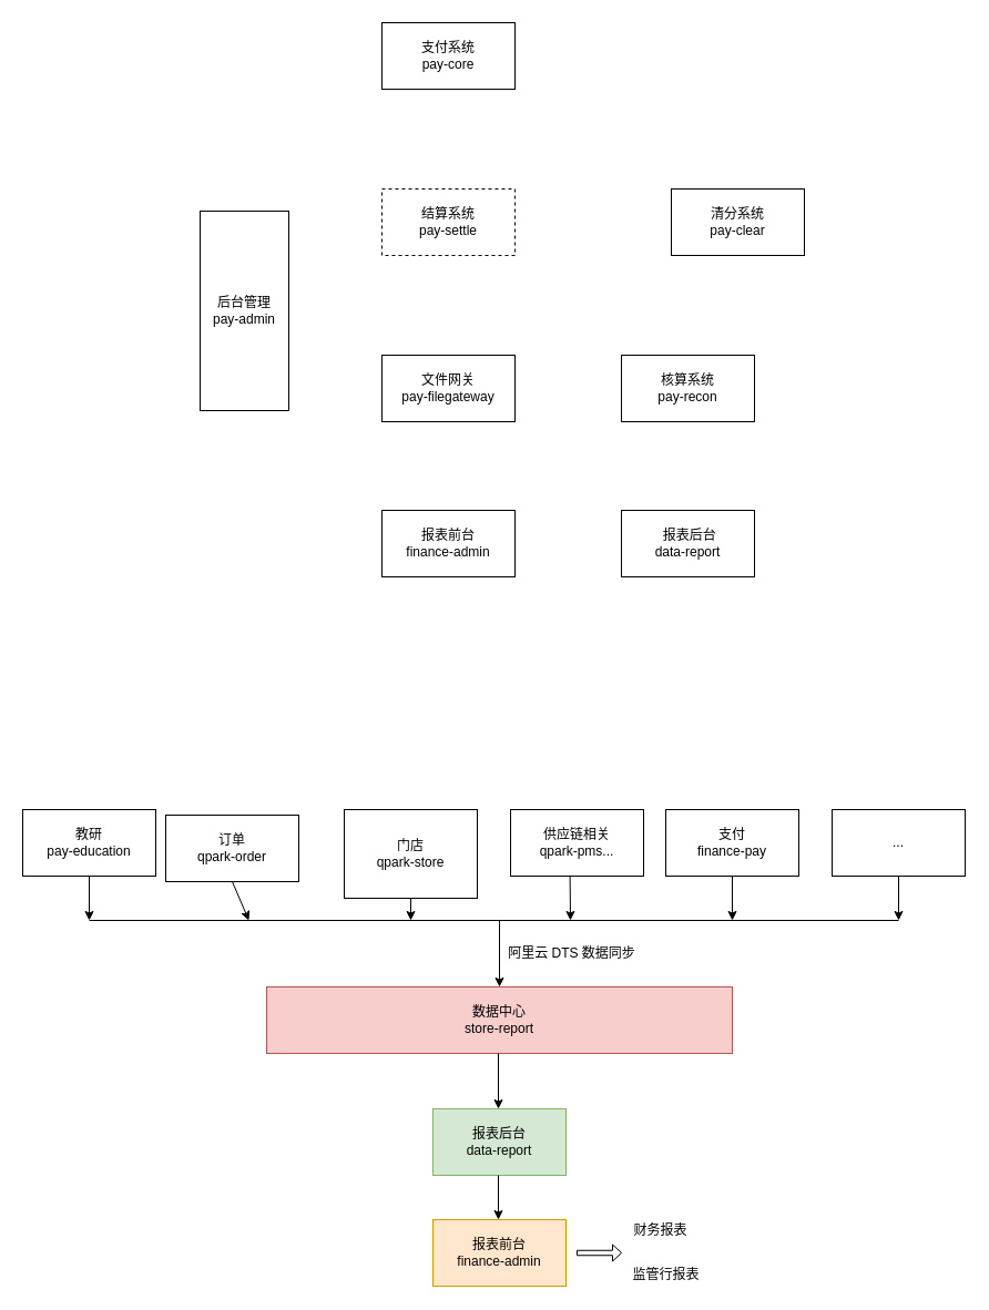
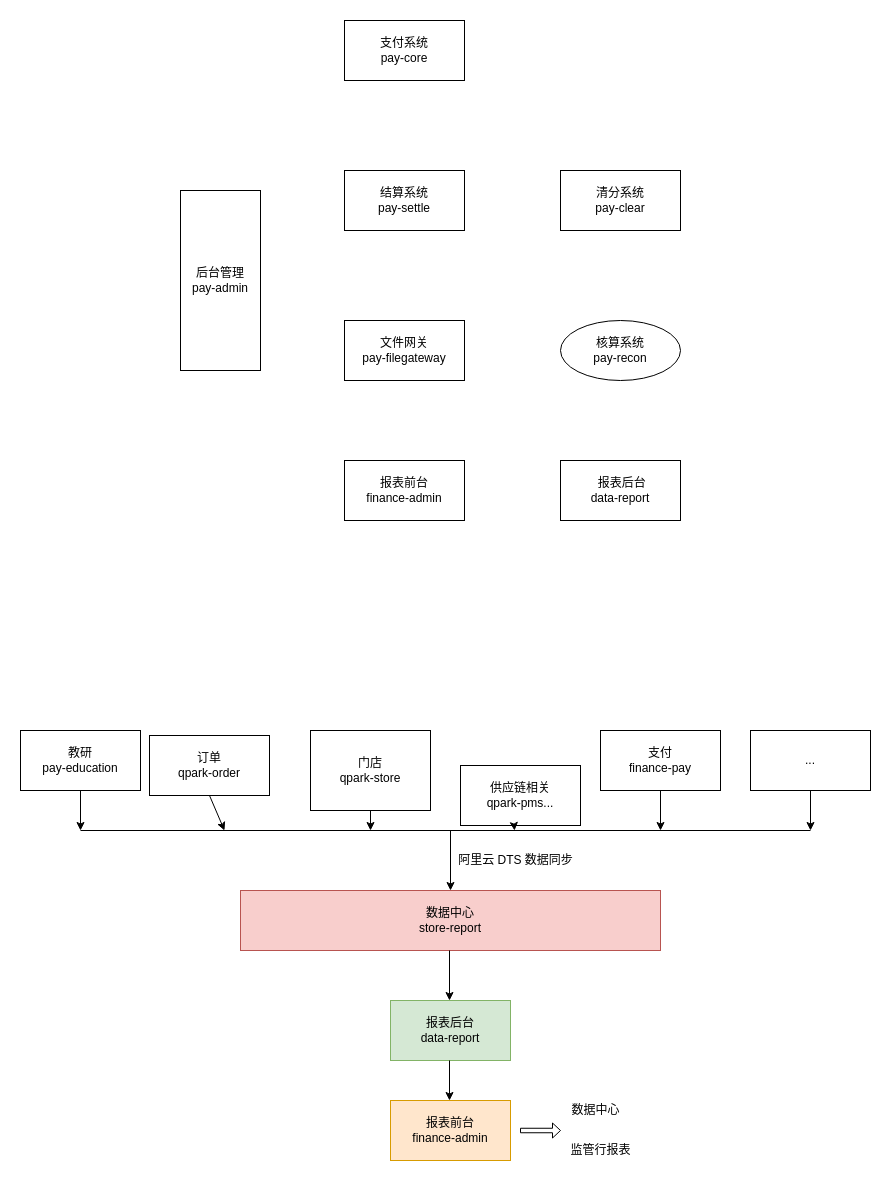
  <mxCell id="0" />
  <mxCell id="1" parent="0" />
  <mxCell id="2" value="支付系统&lt;br&gt;pay-core" style="rounded=0;whiteSpace=wrap;html=1;" vertex="1" parent="1"><mxGeometry x="344" y="20" width="120" height="60" as="geometry" /></mxCell>
- <mxCell id="3" value="清分系统&lt;br&gt;pay-clear" style="rounded=0;whiteSpace=wrap;html=1;" vertex="1" parent="1"><mxGeometry x="605" y="170" width="120" height="60" as="geometry" /></mxCell>
- <mxCell id="4" value="结算系统&lt;br&gt;pay-settle" style="rounded=0;whiteSpace=wrap;html=1;dashed=1;" vertex="1" parent="1"><mxGeometry x="344" y="170" width="120" height="60" as="geometry" /></mxCell>
+ <mxCell id="3" value="清分系统&lt;br&gt;pay-clear" style="rounded=0;whiteSpace=wrap;html=1;" vertex="1" parent="1"><mxGeometry x="560" y="170" width="120" height="60" as="geometry" /></mxCell>
+ <mxCell id="4" value="结算系统&lt;br&gt;pay-settle" style="rounded=0;whiteSpace=wrap;html=1;" vertex="1" parent="1"><mxGeometry x="344" y="170" width="120" height="60" as="geometry" /></mxCell>
  <mxCell id="5" value="文件网关&lt;br&gt;pay-filegateway" style="rounded=0;whiteSpace=wrap;html=1;" vertex="1" parent="1"><mxGeometry x="344" y="320" width="120" height="60" as="geometry" /></mxCell>
- <mxCell id="6" value="核算系统&lt;br&gt;pay-recon" style="rounded=0;whiteSpace=wrap;html=1;" vertex="1" parent="1"><mxGeometry x="560" y="320" width="120" height="60" as="geometry" /></mxCell>
+ <mxCell id="6" value="核算系统&lt;br&gt;pay-recon" style="ellipse;whiteSpace=wrap;html=1;" vertex="1" parent="1"><mxGeometry x="560" y="320" width="120" height="60" as="geometry" /></mxCell>
  <mxCell id="7" value="报表前台&lt;br&gt;finance-admin" style="rounded=0;whiteSpace=wrap;html=1;" vertex="1" parent="1"><mxGeometry x="344" y="460" width="120" height="60" as="geometry" /></mxCell>
  <mxCell id="8" value="&amp;nbsp;报表后台&lt;br&gt;data-report" style="rounded=0;whiteSpace=wrap;html=1;" vertex="1" parent="1"><mxGeometry x="560" y="460" width="120" height="60" as="geometry" /></mxCell>
  <mxCell id="9" value="后台管理 &lt;br&gt;pay-admin" style="rounded=0;whiteSpace=wrap;html=1;" vertex="1" parent="1"><mxGeometry x="180" y="190" width="80" height="180" as="geometry" /></mxCell>
  <mxCell id="10" value="教研&lt;br&gt;pay-education" style="rounded=0;whiteSpace=wrap;html=1;" vertex="1" parent="1"><mxGeometry x="20" y="730" width="120" height="60" as="geometry" /></mxCell>
  <mxCell id="11" value="订单&lt;br&gt;qpark-order" style="rounded=0;whiteSpace=wrap;html=1;" vertex="1" parent="1"><mxGeometry x="149" y="735" width="120" height="60" as="geometry" /></mxCell>
  <mxCell id="12" value="门店&lt;br&gt;qpark-store" style="rounded=0;whiteSpace=wrap;html=1;" vertex="1" parent="1"><mxGeometry x="310" y="730" width="120" height="80" as="geometry" /></mxCell>
- <mxCell id="13" value="供应链相关&lt;br&gt;qpark-pms..." style="rounded=0;whiteSpace=wrap;html=1;" vertex="1" parent="1"><mxGeometry x="460" y="730" width="120" height="60" as="geometry" /></mxCell>
+ <mxCell id="13" value="供应链相关&lt;br&gt;qpark-pms..." style="rounded=0;whiteSpace=wrap;html=1;" vertex="1" parent="1"><mxGeometry x="460" y="765" width="120" height="60" as="geometry" /></mxCell>
  <mxCell id="14" value="支付&lt;br&gt;finance-pay" style="rounded=0;whiteSpace=wrap;html=1;" vertex="1" parent="1"><mxGeometry x="600" y="730" width="120" height="60" as="geometry" /></mxCell>
  <mxCell id="15" value="..." style="rounded=0;whiteSpace=wrap;html=1;" vertex="1" parent="1"><mxGeometry x="750" y="730" width="120" height="60" as="geometry" /></mxCell>
  <mxCell id="16" value="数据中心&lt;br&gt;store-report" style="rounded=0;whiteSpace=wrap;html=1;fillColor=#f8cecc;strokeColor=#b85450;" vertex="1" parent="1"><mxGeometry x="240" y="890" width="420" height="60" as="geometry" /></mxCell>
  <mxCell id="17" value="" style="endArrow=classic;html=1;exitX=0.5;exitY=1;exitDx=0;exitDy=0;" edge="1" parent="1" source="10"><mxGeometry width="50" height="50" relative="1" as="geometry"><mxPoint x="380" y="900" as="sourcePoint" /><mxPoint x="80" y="830" as="targetPoint" /></mxGeometry></mxCell>
  <mxCell id="18" value="" style="endArrow=classic;html=1;exitX=0.5;exitY=1;exitDx=0;exitDy=0;" edge="1" parent="1" source="11"><mxGeometry width="50" height="50" relative="1" as="geometry"><mxPoint x="90" y="800" as="sourcePoint" /><mxPoint x="224" y="830" as="targetPoint" /></mxGeometry></mxCell>
  <mxCell id="19" value="" style="endArrow=classic;html=1;exitX=0.5;exitY=1;exitDx=0;exitDy=0;" edge="1" parent="1" source="12"><mxGeometry width="50" height="50" relative="1" as="geometry"><mxPoint x="234" y="800" as="sourcePoint" /><mxPoint x="370" y="830" as="targetPoint" /></mxGeometry></mxCell>
  <mxCell id="20" value="" style="endArrow=classic;html=1;exitX=0.447;exitY=1.008;exitDx=0;exitDy=0;exitPerimeter=0;" edge="1" parent="1" source="13"><mxGeometry width="50" height="50" relative="1" as="geometry"><mxPoint x="244" y="810" as="sourcePoint" /><mxPoint x="514" y="830" as="targetPoint" /></mxGeometry></mxCell>
  <mxCell id="21" value="" style="endArrow=classic;html=1;exitX=0.5;exitY=1;exitDx=0;exitDy=0;" edge="1" parent="1" source="14"><mxGeometry width="50" height="50" relative="1" as="geometry"><mxPoint x="523.64" y="800.48" as="sourcePoint" /><mxPoint x="660" y="830" as="targetPoint" /></mxGeometry></mxCell>
  <mxCell id="22" value="" style="endArrow=classic;html=1;exitX=0.5;exitY=1;exitDx=0;exitDy=0;" edge="1" parent="1" source="15"><mxGeometry width="50" height="50" relative="1" as="geometry"><mxPoint x="533.64" y="810.48" as="sourcePoint" /><mxPoint x="810" y="830" as="targetPoint" /></mxGeometry></mxCell>
  <mxCell id="23" value="" style="endArrow=none;html=1;" edge="1" parent="1"><mxGeometry width="50" height="50" relative="1" as="geometry"><mxPoint x="80" y="830" as="sourcePoint" /><mxPoint x="810" y="830" as="targetPoint" /></mxGeometry></mxCell>
  <mxCell id="24" value="" style="endArrow=classic;html=1;entryX=0.5;entryY=0;entryDx=0;entryDy=0;" edge="1" parent="1" target="16"><mxGeometry width="50" height="50" relative="1" as="geometry"><mxPoint x="450" y="830" as="sourcePoint" /><mxPoint x="544" y="860" as="targetPoint" /></mxGeometry></mxCell>
  <mxCell id="25" value="阿里云 DTS 数据同步" style="text;html=1;align=center;verticalAlign=middle;resizable=0;points=[];autosize=1;" vertex="1" parent="1"><mxGeometry x="450" y="850" width="130" height="20" as="geometry" /></mxCell>
  <mxCell id="26" value="报表后台&lt;br&gt;data-report" style="rounded=0;whiteSpace=wrap;html=1;fillColor=#d5e8d4;strokeColor=#82b366;" vertex="1" parent="1"><mxGeometry x="390" y="1000" width="120" height="60" as="geometry" /></mxCell>
  <mxCell id="27" value="报表前台&lt;br&gt;finance-admin" style="rounded=0;whiteSpace=wrap;html=1;fillColor=#ffe6cc;strokeColor=#d79b00;" vertex="1" parent="1"><mxGeometry x="390" y="1100" width="120" height="60" as="geometry" /></mxCell>
  <mxCell id="28" value="" style="endArrow=classic;html=1;" edge="1" parent="1"><mxGeometry width="50" height="50" relative="1" as="geometry"><mxPoint x="449" y="950" as="sourcePoint" /><mxPoint x="449" y="1000" as="targetPoint" /></mxGeometry></mxCell>
  <mxCell id="29" value="" style="endArrow=classic;html=1;" edge="1" parent="1"><mxGeometry width="50" height="50" relative="1" as="geometry"><mxPoint x="449" y="1060" as="sourcePoint" /><mxPoint x="449" y="1100" as="targetPoint" /></mxGeometry></mxCell>
  <mxCell id="30" value="" style="shape=singleArrow;whiteSpace=wrap;html=1;" vertex="1" parent="1"><mxGeometry x="520" y="1122.5" width="40" height="15" as="geometry" /></mxCell>
- <mxCell id="31" value="&lt;font style=&quot;font-size: 12px&quot;&gt;财务报表&lt;/font&gt;" style="text;html=1;align=center;verticalAlign=middle;resizable=0;points=[];autosize=1;" vertex="1" parent="1"><mxGeometry x="565" y="1100" width="60" height="20" as="geometry" /></mxCell>
+ <mxCell id="31" value="&lt;font style=&quot;font-size: 12px&quot;&gt;数据中心&lt;/font&gt;" style="text;html=1;align=center;verticalAlign=middle;resizable=0;points=[];autosize=1;" vertex="1" parent="1"><mxGeometry x="565" y="1100" width="60" height="20" as="geometry" /></mxCell>
  <mxCell id="32" value="&lt;font style=&quot;font-size: 12px&quot;&gt;监管行报表&lt;/font&gt;" style="text;html=1;align=center;verticalAlign=middle;resizable=0;points=[];autosize=1;" vertex="1" parent="1"><mxGeometry x="560" y="1140" width="80" height="20" as="geometry" /></mxCell>
